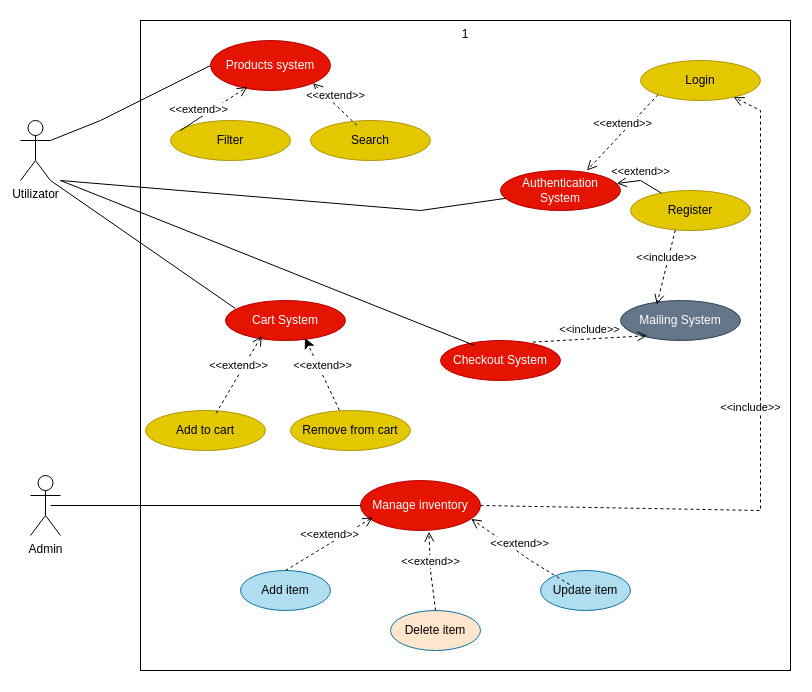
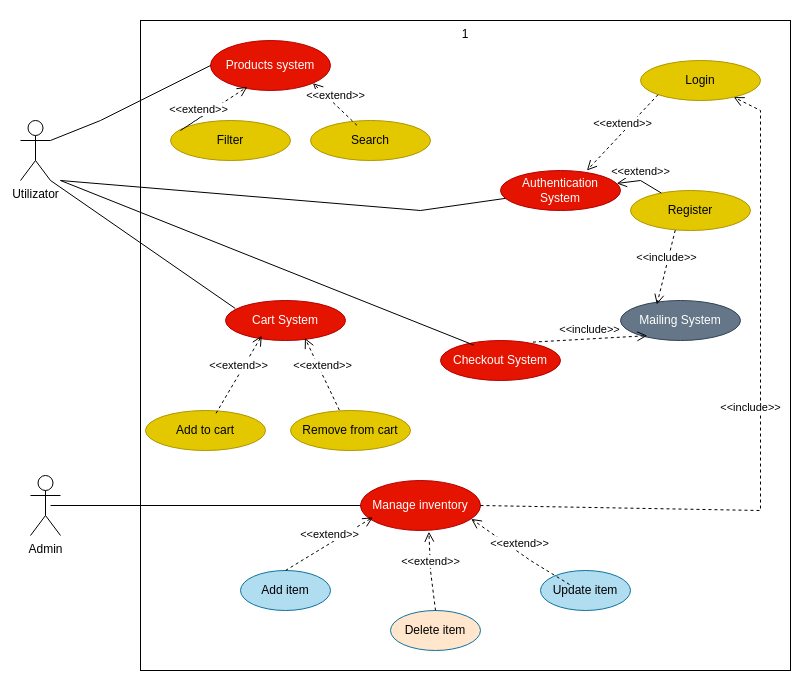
  <mxCell id="0" />
  <mxCell id="1" parent="0" />
  <mxCell id="2" value="Admin" style="shape=umlActor;verticalLabelPosition=bottom;verticalAlign=top;html=1;outlineConnect=0;" vertex="1" parent="1"><mxGeometry x="30" y="475" width="30" height="60" as="geometry" /></mxCell>
  <mxCell id="3" value="Utilizator" style="shape=umlActor;verticalLabelPosition=bottom;verticalAlign=top;html=1;outlineConnect=0;" vertex="1" parent="1"><mxGeometry x="20" y="120" width="30" height="60" as="geometry" /></mxCell>
  <mxCell id="4" value="1" style="whiteSpace=wrap;html=1;aspect=fixed;align=center;verticalAlign=top;" vertex="1" parent="1"><mxGeometry x="140" y="20" width="650" height="650" as="geometry" /></mxCell>
  <mxCell id="5" value="Login" style="ellipse;whiteSpace=wrap;html=1;fillColor=#e3c800;strokeColor=#B09500;fontColor=#000000;" vertex="1" parent="1"><mxGeometry x="640" y="60" width="120" height="40" as="geometry" /></mxCell>
  <mxCell id="6" value="Manage inventory" style="ellipse;whiteSpace=wrap;html=1;fillColor=#e51400;fontColor=#ffffff;strokeColor=#B20000;" vertex="1" parent="1"><mxGeometry x="360" y="480" width="120" height="50" as="geometry" /></mxCell>
  <mxCell id="7" value="Add item" style="ellipse;whiteSpace=wrap;html=1;fillColor=#b1ddf0;strokeColor=#10739e;" vertex="1" parent="1"><mxGeometry x="240" y="570" width="90" height="40" as="geometry" /></mxCell>
  <mxCell id="8" value="Delete item" style="ellipse;whiteSpace=wrap;html=1;fillColor=#ffe6cc;strokeColor=#10739e;" vertex="1" parent="1"><mxGeometry x="390" y="610" width="90" height="40" as="geometry" /></mxCell>
  <mxCell id="9" value="Update item" style="ellipse;whiteSpace=wrap;html=1;fillColor=#b1ddf0;strokeColor=#10739e;" vertex="1" parent="1"><mxGeometry x="540" y="570" width="90" height="40" as="geometry" /></mxCell>
  <mxCell id="10" value="&amp;lt;&amp;lt;extend&amp;gt;&amp;gt;" style="html=1;verticalAlign=bottom;endArrow=open;dashed=1;endSize=8;curved=0;rounded=0;exitX=0.5;exitY=0;exitDx=0;exitDy=0;entryX=0.103;entryY=0.736;entryDx=0;entryDy=0;entryPerimeter=0;" edge="1" parent="1" source="7" target="6"><mxGeometry relative="1" as="geometry"><mxPoint x="380" y="470" as="sourcePoint" /><mxPoint x="300" y="470" as="targetPoint" /></mxGeometry></mxCell>
  <mxCell id="11" value="&amp;lt;&amp;lt;include&amp;gt;&amp;gt;" style="html=1;verticalAlign=bottom;endArrow=open;dashed=1;endSize=8;curved=0;rounded=0;exitX=1;exitY=0.5;exitDx=0;exitDy=0;" edge="1" parent="1" source="6" target="5"><mxGeometry x="0.053" y="10" relative="1" as="geometry"><mxPoint x="305" y="590" as="sourcePoint" /><mxPoint x="392" y="537" as="targetPoint" /><Array as="points"><mxPoint x="760" y="510" /><mxPoint x="760" y="110" /></Array><mxPoint as="offset" /></mxGeometry></mxCell>
  <mxCell id="12" value="&amp;lt;&amp;lt;extend&amp;gt;&amp;gt;" style="html=1;verticalAlign=bottom;endArrow=open;dashed=1;endSize=8;curved=0;rounded=0;entryX=0.57;entryY=1.024;entryDx=0;entryDy=0;entryPerimeter=0;exitX=0.5;exitY=0;exitDx=0;exitDy=0;" edge="1" parent="1" source="8" target="6"><mxGeometry relative="1" as="geometry"><mxPoint x="569" y="584" as="sourcePoint" /><mxPoint x="482" y="529" as="targetPoint" /><Array as="points"><mxPoint x="430" y="570" /></Array></mxGeometry></mxCell>
  <mxCell id="13" value="&amp;lt;&amp;lt;extend&amp;gt;&amp;gt;" style="html=1;verticalAlign=bottom;endArrow=open;dashed=1;endSize=8;curved=0;rounded=0;entryX=0.923;entryY=0.768;entryDx=0;entryDy=0;entryPerimeter=0;" edge="1" parent="1" target="6"><mxGeometry relative="1" as="geometry"><mxPoint x="569" y="584" as="sourcePoint" /><mxPoint x="482" y="529" as="targetPoint" /><Array as="points"><mxPoint x="530" y="560" /></Array></mxGeometry></mxCell>
  <mxCell id="14" value="" style="line;strokeWidth=1;fillColor=none;align=left;verticalAlign=middle;spacingTop=-1;spacingLeft=3;spacingRight=3;rotatable=0;labelPosition=right;points=[];portConstraint=eastwest;strokeColor=inherit;" vertex="1" parent="1"><mxGeometry x="50" y="501" width="310" height="8" as="geometry" /></mxCell>
  <mxCell id="15" value="Register" style="ellipse;whiteSpace=wrap;html=1;fillColor=#e3c800;strokeColor=#B09500;fontColor=#000000;" vertex="1" parent="1"><mxGeometry x="630" y="190" width="120" height="40" as="geometry" /></mxCell>
  <mxCell id="16" value="Authentication System" style="ellipse;whiteSpace=wrap;html=1;fillColor=#e51400;fontColor=#ffffff;strokeColor=#B20000;" vertex="1" parent="1"><mxGeometry x="500" y="170" width="120" height="40" as="geometry" /></mxCell>
  <mxCell id="17" value="" style="endArrow=none;html=1;rounded=0;" edge="1" parent="1" target="16"><mxGeometry width="50" height="50" relative="1" as="geometry"><mxPoint x="60" y="180" as="sourcePoint" /><mxPoint x="370" y="250" as="targetPoint" /><Array as="points"><mxPoint x="420" y="210" /></Array></mxGeometry></mxCell>
  <mxCell id="18" value="&amp;lt;&amp;lt;extend&amp;gt;&amp;gt;" style="html=1;verticalAlign=bottom;endArrow=open;dashed=0;endSize=8;curved=0;rounded=0;" edge="1" parent="1" source="15" target="16"><mxGeometry relative="1" as="geometry"><mxPoint x="579" y="594" as="sourcePoint" /><mxPoint x="481" y="528" as="targetPoint" /><Array as="points"><mxPoint x="640" y="180" /></Array></mxGeometry></mxCell>
  <mxCell id="19" value="&amp;lt;&amp;lt;extend&amp;gt;&amp;gt;" style="html=1;verticalAlign=bottom;endArrow=open;dashed=1;endSize=8;curved=0;rounded=0;exitX=0;exitY=1;exitDx=0;exitDy=0;entryX=0.72;entryY=0;entryDx=0;entryDy=0;entryPerimeter=0;" edge="1" parent="1" source="5" target="16"><mxGeometry relative="1" as="geometry"><mxPoint x="500" y="100" as="sourcePoint" /><mxPoint x="516" y="150" as="targetPoint" /><Array as="points" /></mxGeometry></mxCell>
  <mxCell id="20" value="Products system" style="ellipse;whiteSpace=wrap;html=1;fillColor=#e51400;fontColor=#ffffff;strokeColor=#B20000;" vertex="1" parent="1"><mxGeometry x="210" y="40" width="120" height="50" as="geometry" /></mxCell>
  <mxCell id="21" value="Search" style="ellipse;whiteSpace=wrap;html=1;fillColor=#e3c800;strokeColor=#B09500;fontColor=#000000;" vertex="1" parent="1"><mxGeometry x="310" y="120" width="120" height="40" as="geometry" /></mxCell>
  <mxCell id="22" value="Filter" style="ellipse;whiteSpace=wrap;html=1;fillColor=#e3c800;strokeColor=#B09500;fontColor=#000000;" vertex="1" parent="1"><mxGeometry x="170" y="120" width="120" height="40" as="geometry" /></mxCell>
  <mxCell id="23" value="&amp;lt;&amp;lt;extend&amp;gt;&amp;gt;" style="html=1;verticalAlign=bottom;endArrow=open;dashed=1;endSize=8;curved=0;rounded=0;entryX=0.307;entryY=0.928;entryDx=0;entryDy=0;entryPerimeter=0;" edge="1" parent="1" target="20"><mxGeometry relative="1" as="geometry"><mxPoint x="210" y="110" as="sourcePoint" /><mxPoint x="536" y="140" as="targetPoint" /><Array as="points"><mxPoint x="180" y="130" /></Array></mxGeometry></mxCell>
  <mxCell id="24" value="&amp;lt;&amp;lt;extend&amp;gt;&amp;gt;" style="html=1;verticalAlign=bottom;endArrow=open;dashed=1;endSize=8;curved=0;rounded=0;entryX=1;entryY=1;entryDx=0;entryDy=0;exitX=0.387;exitY=0.12;exitDx=0;exitDy=0;exitPerimeter=0;" edge="1" parent="1" source="21" target="20"><mxGeometry relative="1" as="geometry"><mxPoint x="500" y="100" as="sourcePoint" /><mxPoint x="510" y="140" as="targetPoint" /><Array as="points" /></mxGeometry></mxCell>
  <mxCell id="25" value="" style="endArrow=none;html=1;rounded=0;exitX=1;exitY=0.333;exitDx=0;exitDy=0;exitPerimeter=0;entryX=0;entryY=0.5;entryDx=0;entryDy=0;" edge="1" parent="1" source="3" target="20"><mxGeometry width="50" height="50" relative="1" as="geometry"><mxPoint x="320" y="250" as="sourcePoint" /><mxPoint x="370" y="200" as="targetPoint" /><Array as="points"><mxPoint x="100" y="120" /></Array></mxGeometry></mxCell>
  <mxCell id="26" value="Cart System" style="ellipse;whiteSpace=wrap;html=1;fillColor=#e51400;fontColor=#ffffff;strokeColor=#B20000;" vertex="1" parent="1"><mxGeometry x="225" y="300" width="120" height="40" as="geometry" /></mxCell>
  <mxCell id="27" value="Remove from cart" style="ellipse;whiteSpace=wrap;html=1;fillColor=#e3c800;strokeColor=#B09500;fontColor=#000000;" vertex="1" parent="1"><mxGeometry x="290" y="410" width="120" height="40" as="geometry" /></mxCell>
  <mxCell id="28" value="Add to cart" style="ellipse;whiteSpace=wrap;html=1;fillColor=#e3c800;strokeColor=#B09500;fontColor=#000000;" vertex="1" parent="1"><mxGeometry x="145" y="410" width="120" height="40" as="geometry" /></mxCell>
- <mxCell id="29" value="&amp;lt;&amp;lt;extend&amp;gt;&amp;gt;" style="html=1;verticalAlign=bottom;endArrow=classic;dashed=1;endSize=8;curved=0;rounded=0;exitX=0.407;exitY=-0.01;exitDx=0;exitDy=0;entryX=0.662;entryY=0.94;entryDx=0;entryDy=0;entryPerimeter=0;exitPerimeter=0;" edge="1" parent="1" source="27" target="26"><mxGeometry relative="1" as="geometry"><mxPoint x="295" y="580" as="sourcePoint" /><mxPoint x="382" y="527" as="targetPoint" /></mxGeometry></mxCell>
+ <mxCell id="29" value="&amp;lt;&amp;lt;extend&amp;gt;&amp;gt;" style="html=1;verticalAlign=bottom;endArrow=open;dashed=1;endSize=8;curved=0;rounded=0;exitX=0.407;exitY=-0.01;exitDx=0;exitDy=0;entryX=0.662;entryY=0.94;entryDx=0;entryDy=0;entryPerimeter=0;exitPerimeter=0;" edge="1" parent="1" source="27" target="26"><mxGeometry relative="1" as="geometry"><mxPoint x="295" y="580" as="sourcePoint" /><mxPoint x="382" y="527" as="targetPoint" /></mxGeometry></mxCell>
  <mxCell id="30" value="&amp;lt;&amp;lt;extend&amp;gt;&amp;gt;" style="html=1;verticalAlign=bottom;endArrow=open;dashed=1;endSize=8;curved=0;rounded=0;exitX=0.588;exitY=0.07;exitDx=0;exitDy=0;entryX=0.302;entryY=0.88;entryDx=0;entryDy=0;entryPerimeter=0;exitPerimeter=0;" edge="1" parent="1" source="28" target="26"><mxGeometry relative="1" as="geometry"><mxPoint x="305" y="590" as="sourcePoint" /><mxPoint x="392" y="537" as="targetPoint" /></mxGeometry></mxCell>
  <mxCell id="31" value="" style="endArrow=none;html=1;rounded=0;entryX=1;entryY=1;entryDx=0;entryDy=0;entryPerimeter=0;exitX=0.082;exitY=0.2;exitDx=0;exitDy=0;exitPerimeter=0;" edge="1" parent="1" source="26" target="3"><mxGeometry width="50" height="50" relative="1" as="geometry"><mxPoint x="320" y="350" as="sourcePoint" /><mxPoint x="370" y="300" as="targetPoint" /></mxGeometry></mxCell>
  <mxCell id="32" value="Checkout System" style="ellipse;whiteSpace=wrap;html=1;fillColor=#e51400;fontColor=#ffffff;strokeColor=#B20000;" vertex="1" parent="1"><mxGeometry x="440" y="340" width="120" height="40" as="geometry" /></mxCell>
  <mxCell id="33" value="" style="endArrow=none;html=1;rounded=0;entryX=0.277;entryY=0.115;entryDx=0;entryDy=0;entryPerimeter=0;" edge="1" parent="1" target="32"><mxGeometry width="50" height="50" relative="1" as="geometry"><mxPoint x="60" y="180" as="sourcePoint" /><mxPoint x="370" y="300" as="targetPoint" /></mxGeometry></mxCell>
  <mxCell id="34" value="Mailing System" style="ellipse;whiteSpace=wrap;html=1;fillColor=#647687;fontColor=#ffffff;strokeColor=#314354;" vertex="1" parent="1"><mxGeometry x="620" y="300" width="120" height="40" as="geometry" /></mxCell>
  <mxCell id="35" value="&amp;lt;&amp;lt;include&amp;gt;&amp;gt;" style="html=1;verticalAlign=bottom;endArrow=open;dashed=1;endSize=8;curved=0;rounded=0;exitX=0.77;exitY=0.04;exitDx=0;exitDy=0;entryX=0.223;entryY=0.88;entryDx=0;entryDy=0;entryPerimeter=0;exitPerimeter=0;" edge="1" parent="1" source="32" target="34"><mxGeometry relative="1" as="geometry"><mxPoint x="295" y="580" as="sourcePoint" /><mxPoint x="382" y="527" as="targetPoint" /></mxGeometry></mxCell>
  <mxCell id="36" value="&amp;lt;&amp;lt;include&amp;gt;&amp;gt;" style="html=1;verticalAlign=bottom;endArrow=open;dashed=1;endSize=8;curved=0;rounded=0;exitX=0.373;exitY=0.99;exitDx=0;exitDy=0;entryX=0.303;entryY=0.1;entryDx=0;entryDy=0;entryPerimeter=0;exitPerimeter=0;" edge="1" parent="1" source="15" target="34"><mxGeometry relative="1" as="geometry"><mxPoint x="562" y="352" as="sourcePoint" /><mxPoint x="657" y="345" as="targetPoint" /></mxGeometry></mxCell>
